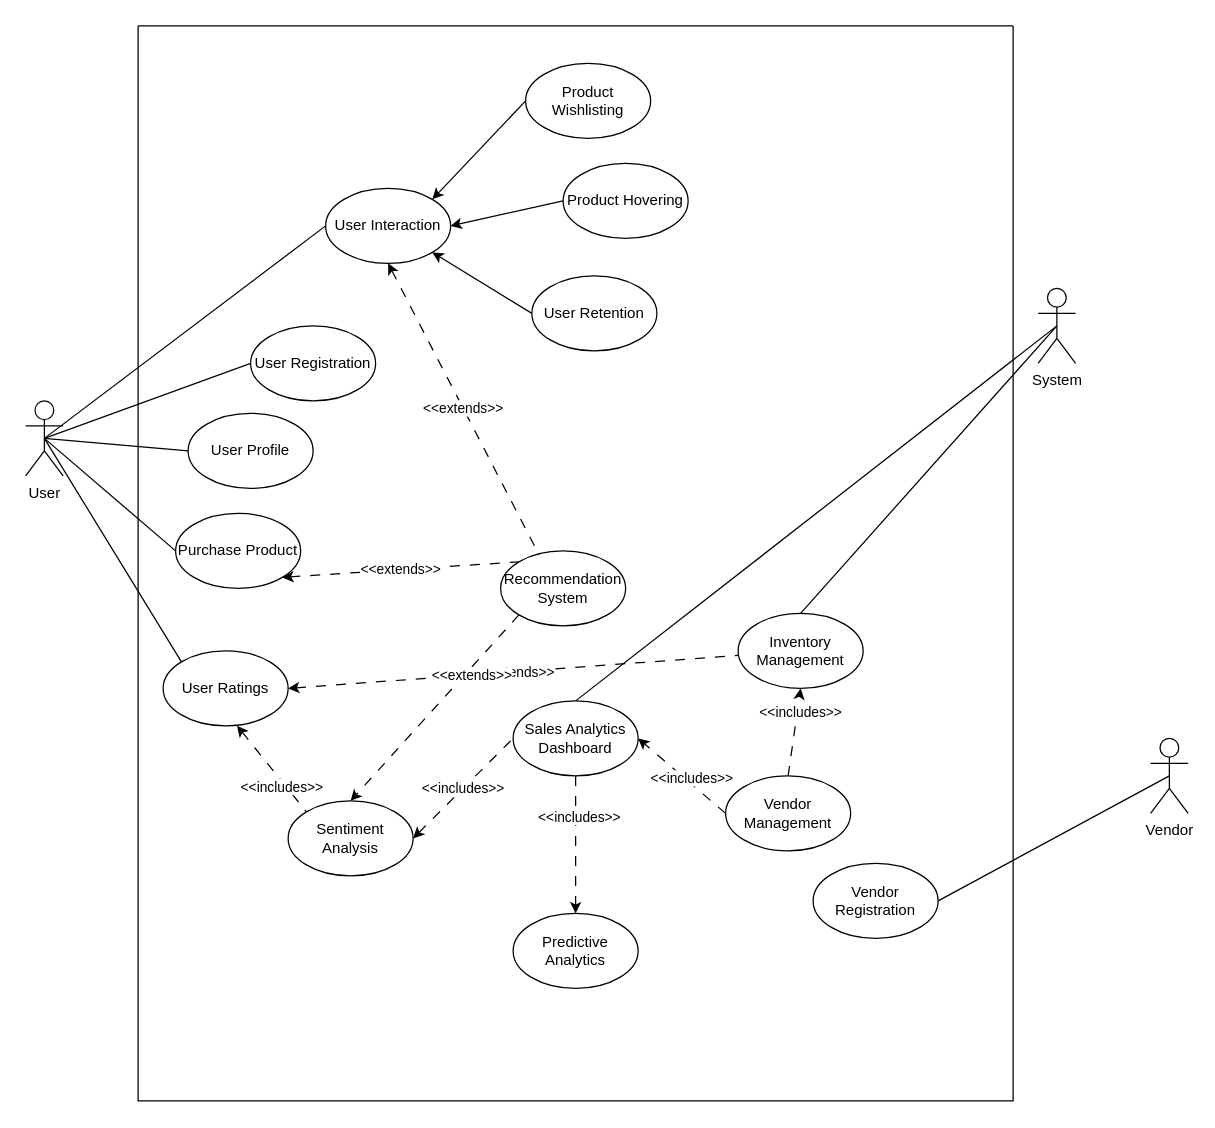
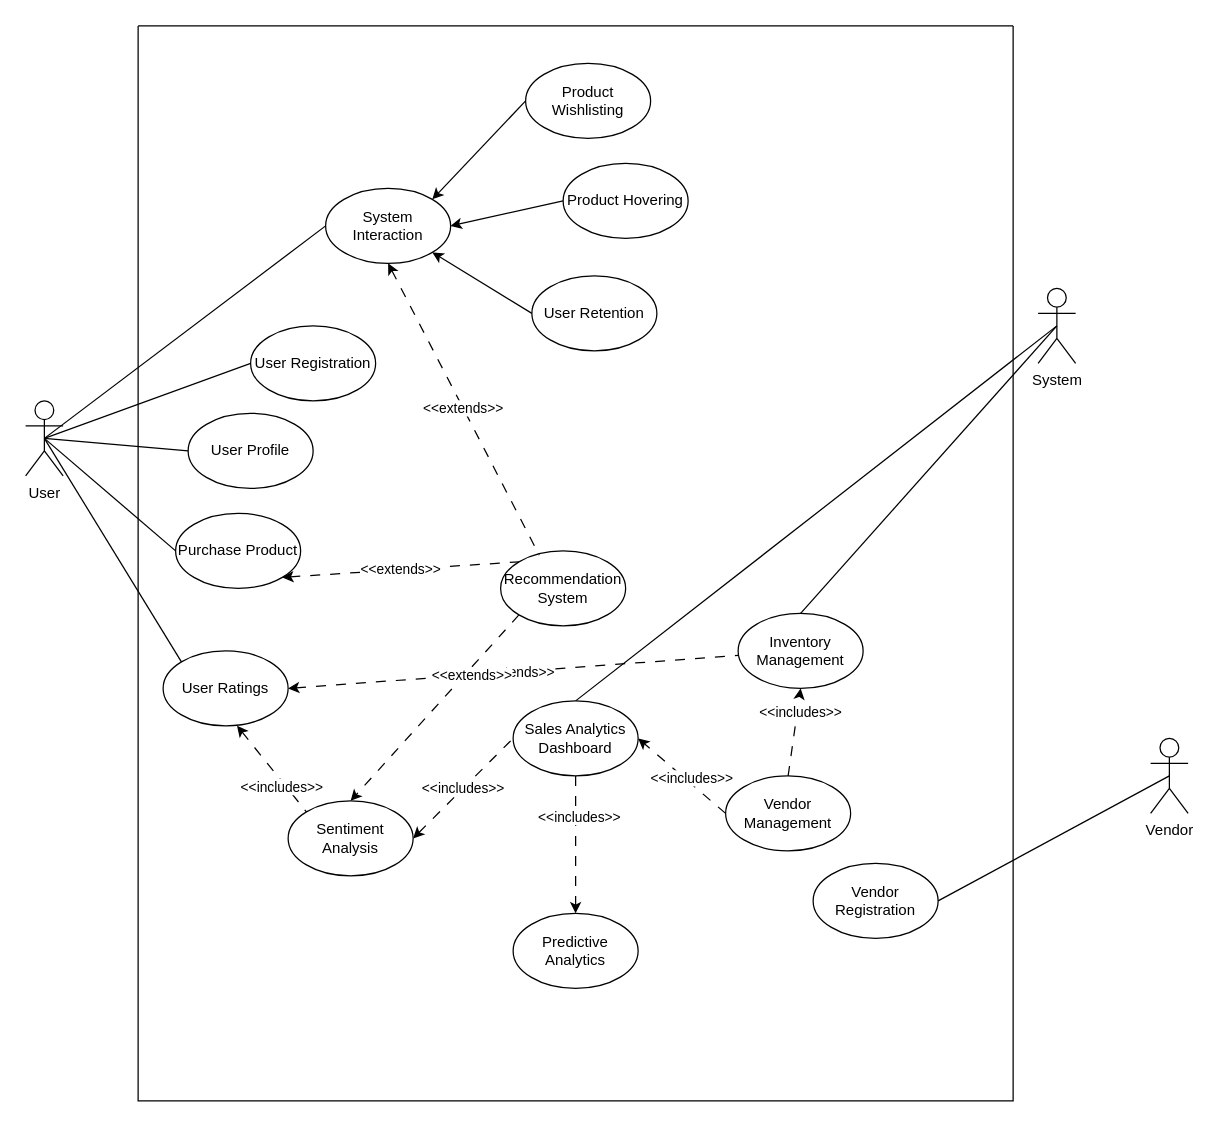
  <mxCell id="0" />
  <mxCell id="1" parent="0" />
  <mxCell id="2" value="" style="swimlane;startSize=0;" vertex="1" parent="1"><mxGeometry x="110" y="20" width="700" height="860" as="geometry" /></mxCell>
  <mxCell id="3" value="User Profile" style="ellipse;whiteSpace=wrap;html=1;" vertex="1" parent="2"><mxGeometry x="40" y="310" width="100" height="60" as="geometry" /></mxCell>
  <mxCell id="4" value="Sales Analytics Dashboard" style="ellipse;whiteSpace=wrap;html=1;" vertex="1" parent="2"><mxGeometry x="300" y="540" width="100" height="60" as="geometry" /></mxCell>
  <mxCell id="5" value="Predictive Analytics" style="ellipse;whiteSpace=wrap;html=1;" vertex="1" parent="2"><mxGeometry x="300" y="710" width="100" height="60" as="geometry" /></mxCell>
  <mxCell id="6" value="Recommendation System" style="ellipse;whiteSpace=wrap;html=1;" vertex="1" parent="2"><mxGeometry x="290" y="420" width="100" height="60" as="geometry" /></mxCell>
  <mxCell id="7" value="Inventory Management" style="ellipse;whiteSpace=wrap;html=1;" vertex="1" parent="2"><mxGeometry x="480" y="470" width="100" height="60" as="geometry" /></mxCell>
  <mxCell id="8" value="Sentiment Analysis" style="ellipse;whiteSpace=wrap;html=1;" vertex="1" parent="2"><mxGeometry x="120" y="620" width="100" height="60" as="geometry" /></mxCell>
  <mxCell id="9" value="Vendor Management" style="ellipse;whiteSpace=wrap;html=1;" vertex="1" parent="2"><mxGeometry x="470" y="600" width="100" height="60" as="geometry" /></mxCell>
  <mxCell id="10" value="User Ratings" style="ellipse;whiteSpace=wrap;html=1;" vertex="1" parent="2"><mxGeometry x="20" y="500" width="100" height="60" as="geometry" /></mxCell>
  <mxCell id="11" value="User Registration" style="ellipse;whiteSpace=wrap;html=1;" vertex="1" parent="2"><mxGeometry x="90" y="240" width="100" height="60" as="geometry" /></mxCell>
  <mxCell id="12" value="Vendor Registration" style="ellipse;whiteSpace=wrap;html=1;" vertex="1" parent="2"><mxGeometry x="540" y="670" width="100" height="60" as="geometry" /></mxCell>
  <mxCell id="13" value="" style="endArrow=classic;html=1;rounded=0;exitX=0;exitY=0.5;exitDx=0;exitDy=0;entryX=1;entryY=0.5;entryDx=0;entryDy=0;dashed=1;dashPattern=8 8;" edge="1" parent="2" source="9" target="4"><mxGeometry width="50" height="50" relative="1" as="geometry"><mxPoint x="-70" y="770" as="sourcePoint" /><mxPoint x="-20" y="720" as="targetPoint" /></mxGeometry></mxCell>
  <mxCell id="14" value="&amp;lt;&amp;lt;includes&amp;gt;&amp;gt;" style="edgeLabel;html=1;align=center;verticalAlign=middle;resizable=0;points=[];" vertex="1" connectable="0" parent="13"><mxGeometry x="-0.163" y="-4" relative="1" as="geometry"><mxPoint as="offset" /></mxGeometry></mxCell>
  <mxCell id="15" value="" style="endArrow=classic;html=1;rounded=0;entryX=0.5;entryY=0;entryDx=0;entryDy=0;exitX=0.5;exitY=1;exitDx=0;exitDy=0;dashed=1;dashPattern=8 8;" edge="1" parent="2" source="4" target="5"><mxGeometry width="50" height="50" relative="1" as="geometry"><mxPoint x="290" y="780" as="sourcePoint" /><mxPoint x="340" y="730" as="targetPoint" /></mxGeometry></mxCell>
  <mxCell id="16" value="&amp;lt;&amp;lt;includes&amp;gt;&amp;gt;" style="edgeLabel;html=1;align=center;verticalAlign=middle;resizable=0;points=[];" vertex="1" connectable="0" parent="15"><mxGeometry x="-0.403" y="2" relative="1" as="geometry"><mxPoint y="-1" as="offset" /></mxGeometry></mxCell>
  <mxCell id="17" value="" style="endArrow=classic;html=1;rounded=0;entryX=0.5;entryY=1;entryDx=0;entryDy=0;exitX=0.5;exitY=0;exitDx=0;exitDy=0;dashed=1;dashPattern=8 8;" edge="1" parent="2" source="9" target="7"><mxGeometry width="50" height="50" relative="1" as="geometry"><mxPoint x="370" y="640" as="sourcePoint" /><mxPoint x="310" y="680" as="targetPoint" /></mxGeometry></mxCell>
  <mxCell id="18" value="&amp;lt;&amp;lt;includes&amp;gt;&amp;gt;" style="edgeLabel;html=1;align=center;verticalAlign=middle;resizable=0;points=[];" vertex="1" connectable="0" parent="17"><mxGeometry x="0.482" y="-2" relative="1" as="geometry"><mxPoint as="offset" /></mxGeometry></mxCell>
  <mxCell id="19" value="&amp;lt;&amp;lt;includes&amp;gt;&amp;gt;" style="endArrow=none;html=1;rounded=0;exitX=1;exitY=0.5;exitDx=0;exitDy=0;entryX=0;entryY=0.5;entryDx=0;entryDy=0;endFill=0;dashed=1;dashPattern=8 8;startArrow=classic;startFill=1;" edge="1" parent="2" source="8" target="4"><mxGeometry width="50" height="50" relative="1" as="geometry"><mxPoint x="200" y="700" as="sourcePoint" /><mxPoint x="250" y="650" as="targetPoint" /></mxGeometry></mxCell>
  <mxCell id="20" value="" style="endArrow=none;html=1;rounded=0;exitX=0.591;exitY=0.998;exitDx=0;exitDy=0;exitPerimeter=0;entryX=0;entryY=0;entryDx=0;entryDy=0;endFill=0;startArrow=classic;startFill=1;dashed=1;dashPattern=8 8;" edge="1" parent="2" source="10" target="8"><mxGeometry width="50" height="50" relative="1" as="geometry"><mxPoint x="-60" y="590" as="sourcePoint" /><mxPoint x="-10" y="540" as="targetPoint" /></mxGeometry></mxCell>
  <mxCell id="21" value="&amp;lt;&amp;lt;includes&amp;gt;&amp;gt;" style="edgeLabel;html=1;align=center;verticalAlign=middle;resizable=0;points=[];" vertex="1" connectable="0" parent="20"><mxGeometry x="0.383" y="-4" relative="1" as="geometry"><mxPoint y="-1" as="offset" /></mxGeometry></mxCell>
  <mxCell id="22" value="&amp;lt;&amp;lt;extends&amp;gt;&amp;gt;" style="endArrow=none;html=1;rounded=0;exitX=1;exitY=0.5;exitDx=0;exitDy=0;startArrow=classic;startFill=1;endFill=0;dashed=1;dashPattern=8 8;" edge="1" parent="2" source="10" target="7"><mxGeometry width="50" height="50" relative="1" as="geometry"><mxPoint x="270" y="530" as="sourcePoint" /><mxPoint x="320" y="480" as="targetPoint" /></mxGeometry></mxCell>
  <mxCell id="23" value="Purchase Product" style="ellipse;whiteSpace=wrap;html=1;" vertex="1" parent="2"><mxGeometry x="30" y="390" width="100" height="60" as="geometry" /></mxCell>
  <mxCell id="24" value="&amp;lt;&amp;lt;extends&amp;gt;&amp;gt;" style="endArrow=none;html=1;rounded=0;exitX=1;exitY=1;exitDx=0;exitDy=0;entryX=0;entryY=0;entryDx=0;entryDy=0;startArrow=classic;startFill=1;endFill=0;dashed=1;dashPattern=8 8;" edge="1" parent="2" source="23" target="6"><mxGeometry width="50" height="50" relative="1" as="geometry"><mxPoint x="240" y="430" as="sourcePoint" /><mxPoint x="290" y="380" as="targetPoint" /></mxGeometry></mxCell>
  <mxCell id="25" value="" style="endArrow=classic;html=1;rounded=0;exitX=0;exitY=1;exitDx=0;exitDy=0;entryX=0.5;entryY=0;entryDx=0;entryDy=0;dashed=1;dashPattern=8 8;" edge="1" parent="2" source="6" target="8"><mxGeometry width="50" height="50" relative="1" as="geometry"><mxPoint x="220" y="540" as="sourcePoint" /><mxPoint x="270" y="490" as="targetPoint" /></mxGeometry></mxCell>
  <mxCell id="26" value="&amp;lt;&amp;lt;extends&amp;gt;&amp;gt;" style="edgeLabel;html=1;align=center;verticalAlign=middle;resizable=0;points=[];" vertex="1" connectable="0" parent="25"><mxGeometry x="-0.391" y="4" relative="1" as="geometry"><mxPoint as="offset" /></mxGeometry></mxCell>
- <mxCell id="27" value="User Interaction" style="ellipse;whiteSpace=wrap;html=1;" vertex="1" parent="2"><mxGeometry x="150" y="130" width="100" height="60" as="geometry" /></mxCell>
+ <mxCell id="27" value="System Interaction" style="ellipse;whiteSpace=wrap;html=1;" vertex="1" parent="2"><mxGeometry x="150" y="130" width="100" height="60" as="geometry" /></mxCell>
  <mxCell id="28" value="User Retention" style="ellipse;whiteSpace=wrap;html=1;" vertex="1" parent="2"><mxGeometry x="315" y="200" width="100" height="60" as="geometry" /></mxCell>
  <mxCell id="29" value="Product Hovering" style="ellipse;whiteSpace=wrap;html=1;" vertex="1" parent="2"><mxGeometry x="340" y="110" width="100" height="60" as="geometry" /></mxCell>
  <mxCell id="30" value="Product Wishlisting" style="ellipse;whiteSpace=wrap;html=1;" vertex="1" parent="2"><mxGeometry x="310" y="30" width="100" height="60" as="geometry" /></mxCell>
  <mxCell id="31" value="" style="endArrow=classic;html=1;rounded=0;exitX=0;exitY=0.5;exitDx=0;exitDy=0;entryX=1;entryY=0;entryDx=0;entryDy=0;" edge="1" parent="2" source="30" target="27"><mxGeometry width="50" height="50" relative="1" as="geometry"><mxPoint x="300" y="150" as="sourcePoint" /><mxPoint x="350" y="100" as="targetPoint" /></mxGeometry></mxCell>
  <mxCell id="32" value="" style="endArrow=classic;html=1;rounded=0;exitX=0;exitY=0.5;exitDx=0;exitDy=0;entryX=1;entryY=1;entryDx=0;entryDy=0;" edge="1" parent="2" source="28" target="27"><mxGeometry width="50" height="50" relative="1" as="geometry"><mxPoint x="335" y="161" as="sourcePoint" /><mxPoint x="260" y="240" as="targetPoint" /></mxGeometry></mxCell>
  <mxCell id="33" value="" style="endArrow=classic;html=1;rounded=0;exitX=0;exitY=0.5;exitDx=0;exitDy=0;entryX=1;entryY=0.5;entryDx=0;entryDy=0;" edge="1" parent="2" source="29" target="27"><mxGeometry width="50" height="50" relative="1" as="geometry"><mxPoint x="330" y="80" as="sourcePoint" /><mxPoint x="255" y="159" as="targetPoint" /></mxGeometry></mxCell>
  <mxCell id="34" value="&amp;lt;&amp;lt;extends&amp;gt;&amp;gt;" style="endArrow=none;html=1;rounded=0;exitX=0.5;exitY=1;exitDx=0;exitDy=0;entryX=0.309;entryY=0.057;entryDx=0;entryDy=0;startArrow=classic;startFill=1;endFill=0;dashed=1;dashPattern=8 8;entryPerimeter=0;" edge="1" parent="2" source="27" target="6"><mxGeometry width="50" height="50" relative="1" as="geometry"><mxPoint x="125" y="451" as="sourcePoint" /><mxPoint x="315" y="439" as="targetPoint" /></mxGeometry></mxCell>
  <mxCell id="35" value="User" style="shape=umlActor;verticalLabelPosition=bottom;verticalAlign=top;html=1;outlineConnect=0;" vertex="1" parent="1"><mxGeometry x="20" y="320" width="30" height="60" as="geometry" /></mxCell>
  <mxCell id="36" value="Vendor" style="shape=umlActor;verticalLabelPosition=bottom;verticalAlign=top;html=1;outlineConnect=0;" vertex="1" parent="1"><mxGeometry x="920" y="590" width="30" height="60" as="geometry" /></mxCell>
  <mxCell id="37" value="System" style="shape=umlActor;verticalLabelPosition=bottom;verticalAlign=top;html=1;outlineConnect=0;" vertex="1" parent="1"><mxGeometry x="830" y="230" width="30" height="60" as="geometry" /></mxCell>
  <mxCell id="38" value="" style="endArrow=none;html=1;rounded=0;exitX=1;exitY=0.5;exitDx=0;exitDy=0;entryX=0.5;entryY=0.5;entryDx=0;entryDy=0;entryPerimeter=0;" edge="1" parent="1" source="12" target="36"><mxGeometry width="50" height="50" relative="1" as="geometry"><mxPoint x="900" y="340" as="sourcePoint" /><mxPoint x="950" y="290" as="targetPoint" /></mxGeometry></mxCell>
  <mxCell id="39" value="" style="endArrow=none;html=1;rounded=0;exitX=0.5;exitY=0.5;exitDx=0;exitDy=0;exitPerimeter=0;entryX=0;entryY=0.5;entryDx=0;entryDy=0;" edge="1" parent="1" source="35" target="11"><mxGeometry width="50" height="50" relative="1" as="geometry"><mxPoint x="60" y="370" as="sourcePoint" /><mxPoint x="110" y="320" as="targetPoint" /></mxGeometry></mxCell>
  <mxCell id="40" value="" style="endArrow=none;html=1;rounded=0;exitX=0.5;exitY=0.5;exitDx=0;exitDy=0;exitPerimeter=0;entryX=0;entryY=0.5;entryDx=0;entryDy=0;" edge="1" parent="1" source="35" target="3"><mxGeometry width="50" height="50" relative="1" as="geometry"><mxPoint x="60" y="480" as="sourcePoint" /><mxPoint x="110" y="430" as="targetPoint" /></mxGeometry></mxCell>
  <mxCell id="41" value="" style="endArrow=none;html=1;rounded=0;entryX=0;entryY=0;entryDx=0;entryDy=0;exitX=0.5;exitY=0.5;exitDx=0;exitDy=0;exitPerimeter=0;" edge="1" parent="1" source="35" target="10"><mxGeometry width="50" height="50" relative="1" as="geometry"><mxPoint x="90" y="520" as="sourcePoint" /><mxPoint x="140" y="470" as="targetPoint" /></mxGeometry></mxCell>
  <mxCell id="42" value="" style="endArrow=none;html=1;rounded=0;exitX=0.5;exitY=0.5;exitDx=0;exitDy=0;exitPerimeter=0;entryX=0;entryY=0.5;entryDx=0;entryDy=0;" edge="1" parent="1" source="35" target="23"><mxGeometry width="50" height="50" relative="1" as="geometry"><mxPoint x="80" y="240" as="sourcePoint" /><mxPoint x="130" y="190" as="targetPoint" /></mxGeometry></mxCell>
  <mxCell id="43" value="" style="endArrow=none;html=1;rounded=0;exitX=0.5;exitY=0;exitDx=0;exitDy=0;entryX=0.5;entryY=0.5;entryDx=0;entryDy=0;entryPerimeter=0;" edge="1" parent="1" source="7" target="37"><mxGeometry width="50" height="50" relative="1" as="geometry"><mxPoint x="890" y="380" as="sourcePoint" /><mxPoint x="940" y="330" as="targetPoint" /></mxGeometry></mxCell>
  <mxCell id="44" value="" style="endArrow=none;html=1;rounded=0;exitX=0.5;exitY=0;exitDx=0;exitDy=0;entryX=0.5;entryY=0.5;entryDx=0;entryDy=0;entryPerimeter=0;" edge="1" parent="1" source="4" target="37"><mxGeometry width="50" height="50" relative="1" as="geometry"><mxPoint x="870" y="410" as="sourcePoint" /><mxPoint x="920" y="360" as="targetPoint" /></mxGeometry></mxCell>
  <mxCell id="45" value="" style="endArrow=none;html=1;rounded=0;exitX=0.5;exitY=0.5;exitDx=0;exitDy=0;exitPerimeter=0;entryX=0;entryY=0.5;entryDx=0;entryDy=0;" edge="1" parent="1" source="35" target="27"><mxGeometry width="50" height="50" relative="1" as="geometry"><mxPoint x="30" y="300" as="sourcePoint" /><mxPoint x="80" y="250" as="targetPoint" /></mxGeometry></mxCell>
